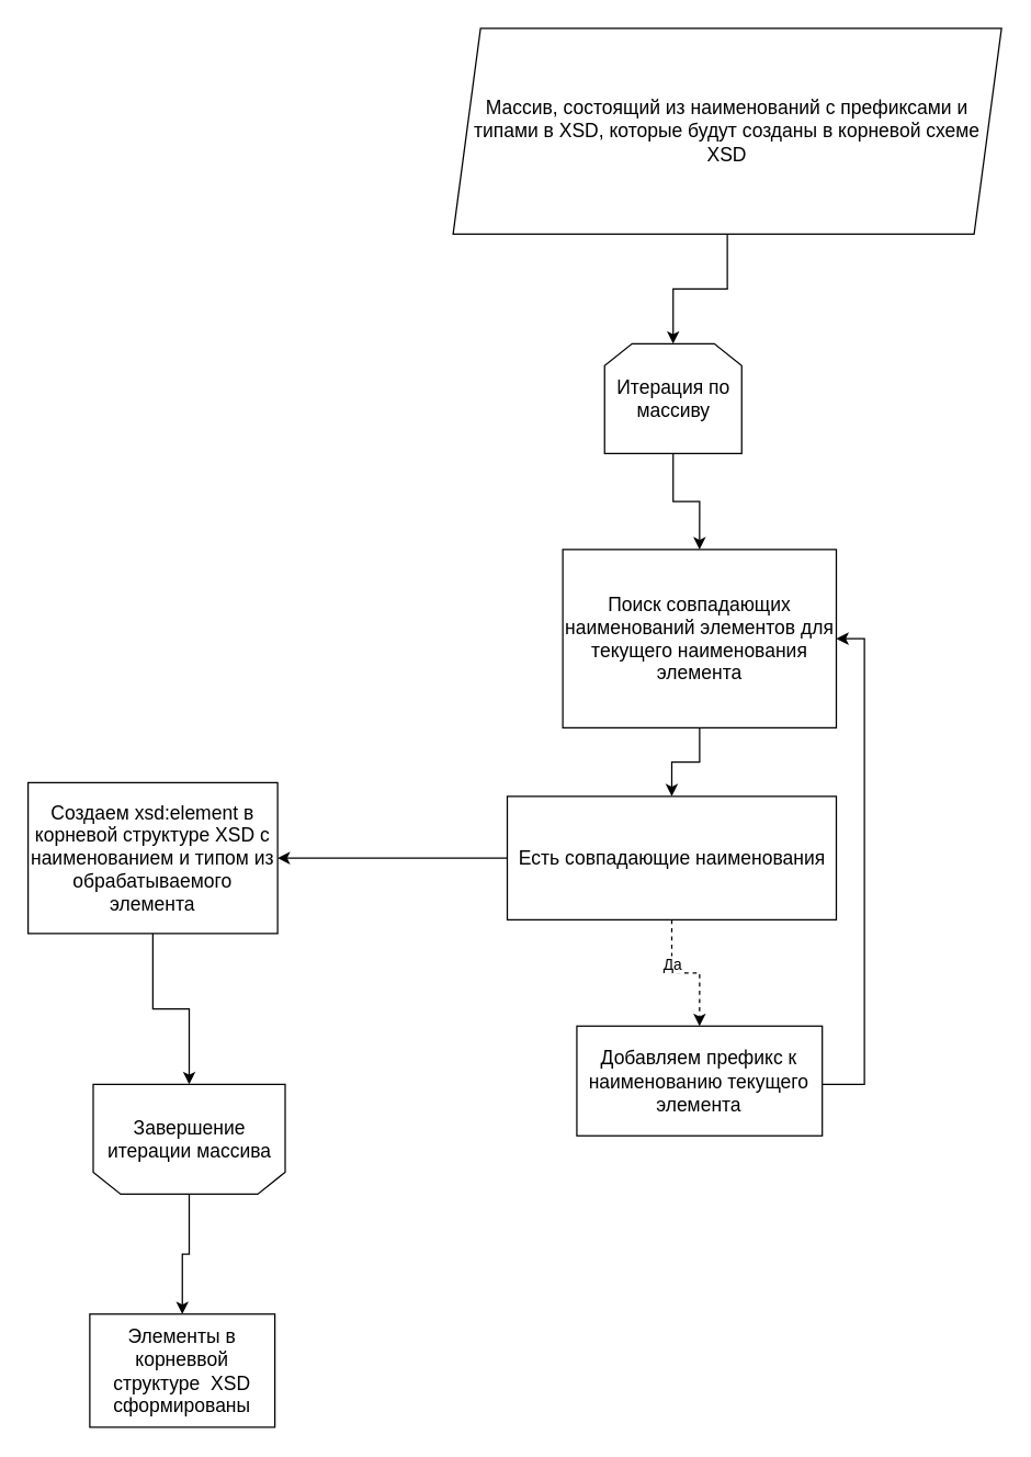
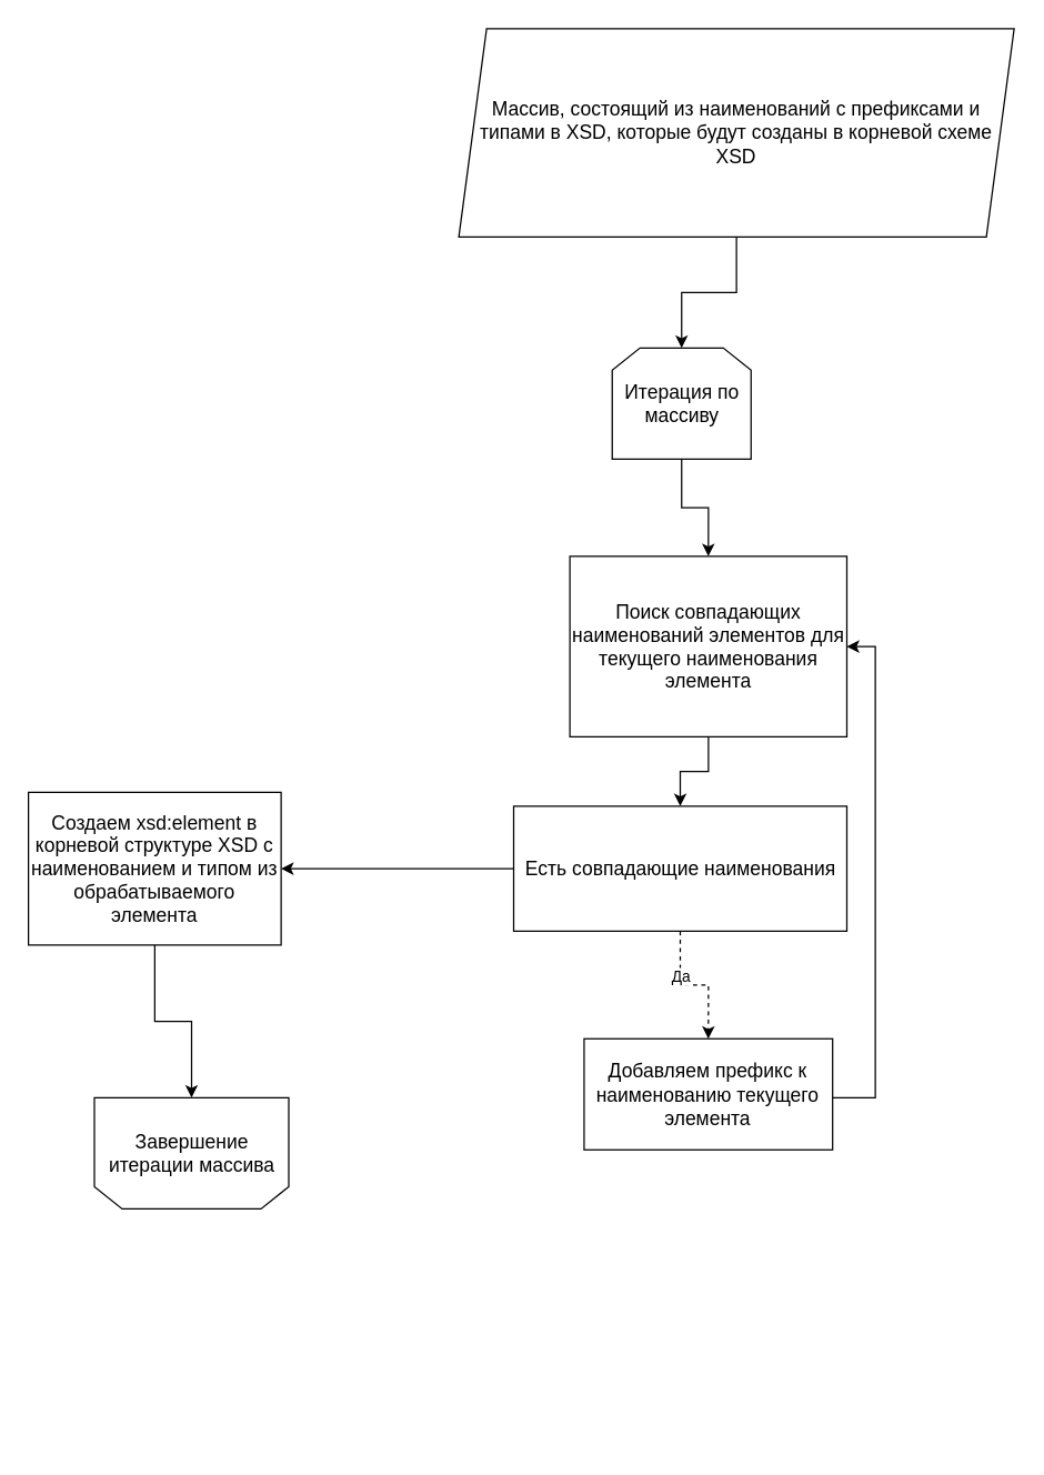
  <mxCell id="0" />
  <mxCell id="1" parent="0" />
  <mxCell id="2" style="edgeStyle=orthogonalEdgeStyle;rounded=0;orthogonalLoop=1;jettySize=auto;html=1;entryX=0.5;entryY=0;entryDx=0;entryDy=0;fontSize=14;" edge="1" parent="1" source="3" target="5"><mxGeometry relative="1" as="geometry"><mxPoint x="510.5" y="300" as="targetPoint" /></mxGeometry></mxCell>
  <mxCell id="3" value="Массив, состоящий из наименований с префиксами и типами в XSD, которые будут созданы в корневой схеме XSD" style="shape=parallelogram;perimeter=parallelogramPerimeter;whiteSpace=wrap;html=1;fixedSize=1;fontSize=14;" vertex="1" parent="1"><mxGeometry x="330" y="20" width="400" height="150" as="geometry" /></mxCell>
  <mxCell id="4" style="edgeStyle=orthogonalEdgeStyle;rounded=0;orthogonalLoop=1;jettySize=auto;html=1;entryX=0.5;entryY=0;entryDx=0;entryDy=0;fontSize=14;" edge="1" parent="1" source="5" target="7"><mxGeometry relative="1" as="geometry" /></mxCell>
  <mxCell id="5" value="Итерация по массиву" style="shape=loopLimit;whiteSpace=wrap;html=1;fontSize=14;" vertex="1" parent="1"><mxGeometry x="440.5" y="250" width="100" height="80" as="geometry" /></mxCell>
  <mxCell id="6" style="edgeStyle=orthogonalEdgeStyle;rounded=0;orthogonalLoop=1;jettySize=auto;html=1;entryX=0.5;entryY=0;entryDx=0;entryDy=0;fontSize=14;" edge="1" parent="1" source="7" target="11"><mxGeometry relative="1" as="geometry" /></mxCell>
  <mxCell id="7" value="Поиск совпадающих наименований элементов для текущего наименования элемента" style="rounded=0;whiteSpace=wrap;html=1;fontSize=14;" vertex="1" parent="1"><mxGeometry x="410" y="400" width="199.5" height="130" as="geometry" /></mxCell>
  <mxCell id="8" style="edgeStyle=orthogonalEdgeStyle;rounded=0;orthogonalLoop=1;jettySize=auto;html=1;entryX=0.5;entryY=0;entryDx=0;entryDy=0;fontSize=14;dashed=1;" edge="1" parent="1" source="11" target="13"><mxGeometry relative="1" as="geometry" /></mxCell>
  <mxCell id="9" value="Да" style="edgeLabel;html=1;align=center;verticalAlign=middle;resizable=0;points=[];" vertex="1" connectable="0" parent="8"><mxGeometry x="-0.356" relative="1" as="geometry"><mxPoint y="1" as="offset" /></mxGeometry></mxCell>
  <mxCell id="10" style="edgeStyle=orthogonalEdgeStyle;rounded=0;orthogonalLoop=1;jettySize=auto;html=1;fontSize=14;" edge="1" parent="1" source="11" target="15"><mxGeometry relative="1" as="geometry"><mxPoint x="240" y="625" as="targetPoint" /></mxGeometry></mxCell>
  <mxCell id="11" value="Есть совпадающие наименования" style="whiteSpace=wrap;html=1;fontSize=14;rounded=0;" vertex="1" parent="1"><mxGeometry x="369.5" y="580" width="240" height="90" as="geometry" /></mxCell>
  <mxCell id="12" style="edgeStyle=orthogonalEdgeStyle;rounded=0;orthogonalLoop=1;jettySize=auto;html=1;entryX=1;entryY=0.5;entryDx=0;entryDy=0;fontSize=14;" edge="1" parent="1" source="13" target="7"><mxGeometry relative="1" as="geometry"><Array as="points"><mxPoint x="630" y="790" /><mxPoint x="630" y="465" /></Array></mxGeometry></mxCell>
  <mxCell id="13" value="Добавляем префикс к наименованию текущего элемента" style="rounded=0;whiteSpace=wrap;html=1;fontSize=14;" vertex="1" parent="1"><mxGeometry x="420.25" y="747.5" width="179" height="80" as="geometry" /></mxCell>
  <mxCell id="14" style="edgeStyle=orthogonalEdgeStyle;rounded=0;orthogonalLoop=1;jettySize=auto;html=1;fontSize=14;" edge="1" parent="1" source="15" target="17"><mxGeometry relative="1" as="geometry" /></mxCell>
  <mxCell id="15" value="Создаем xsd:element в корневой структуре XSD с наименованием и типом из обрабатываемого элемента" style="rounded=0;whiteSpace=wrap;html=1;fontSize=14;" vertex="1" parent="1"><mxGeometry x="20" y="570" width="182" height="110" as="geometry" /></mxCell>
- <mxCell id="16" style="edgeStyle=orthogonalEdgeStyle;rounded=0;orthogonalLoop=1;jettySize=auto;html=1;entryX=0.5;entryY=0;entryDx=0;entryDy=0;fontSize=14;" edge="1" parent="1" source="17" target="18"><mxGeometry relative="1" as="geometry" /></mxCell>
  <mxCell id="17" value="Завершение итерации массива" style="shape=loopLimit;whiteSpace=wrap;html=1;direction=west;fontSize=14;" vertex="1" parent="1"><mxGeometry x="67.5" y="790" width="140" height="80" as="geometry" /></mxCell>
- <mxCell id="18" value="Элементы в корневвой структуре&amp;nbsp; XSD сформированы" style="rounded=0;whiteSpace=wrap;html=1;fontSize=14;" vertex="1" parent="1"><mxGeometry x="65" y="957.5" width="135" height="82.5" as="geometry" /></mxCell>
